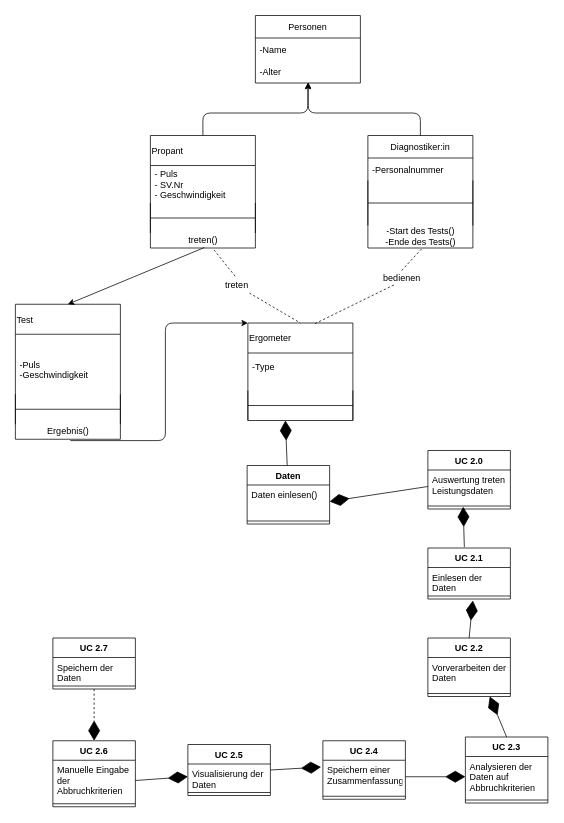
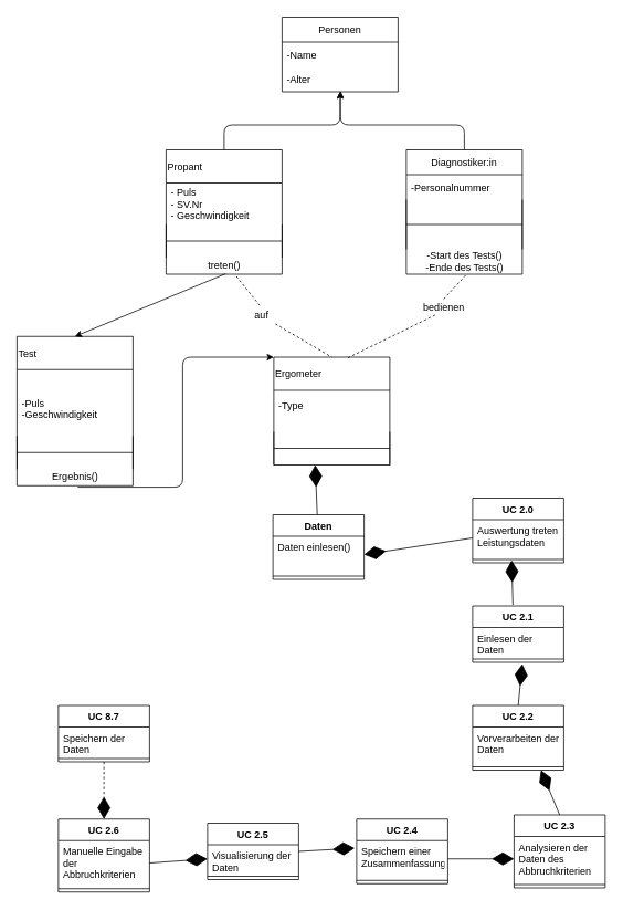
  <mxCell id="0" />
  <mxCell id="1" parent="0" />
  <mxCell id="2" value="Personen" style="swimlane;fontStyle=0;childLayout=stackLayout;horizontal=1;startSize=30;horizontalStack=0;resizeParent=1;resizeParentMax=0;resizeLast=0;collapsible=1;marginBottom=0;" parent="1" vertex="1"><mxGeometry x="340" y="20" width="140" height="90" as="geometry" /></mxCell>
  <mxCell id="3" value="-Name" style="text;strokeColor=none;fillColor=none;align=left;verticalAlign=middle;spacingLeft=4;spacingRight=4;overflow=hidden;points=[[0,0.5],[1,0.5]];portConstraint=eastwest;rotatable=0;" parent="2" vertex="1"><mxGeometry y="30" width="140" height="30" as="geometry" /></mxCell>
  <mxCell id="4" value="-Alter" style="text;strokeColor=none;fillColor=none;align=left;verticalAlign=middle;spacingLeft=4;spacingRight=4;overflow=hidden;points=[[0,0.5],[1,0.5]];portConstraint=eastwest;rotatable=0;" parent="2" vertex="1"><mxGeometry y="60" width="140" height="30" as="geometry" /></mxCell>
  <mxCell id="5" value="Propant" style="swimlane;fontStyle=0;childLayout=stackLayout;horizontal=1;startSize=40;horizontalStack=0;resizeParent=1;resizeParentMax=0;resizeLast=0;collapsible=1;marginBottom=0;align=left;" parent="1" vertex="1"><mxGeometry x="200" y="180" width="140" height="150" as="geometry" /></mxCell>
  <mxCell id="6" value="- Puls&#10;- SV.Nr&#10;- Geschwindigkeit" style="text;strokeColor=none;fillColor=none;align=left;verticalAlign=middle;spacingLeft=4;spacingRight=4;overflow=hidden;points=[[0,0.5],[1,0.5]];portConstraint=eastwest;rotatable=0;" parent="5" vertex="1"><mxGeometry y="40" width="140" height="50" as="geometry" /></mxCell>
  <mxCell id="7" value="" style="shape=crossbar;whiteSpace=wrap;html=1;rounded=1;" parent="5" vertex="1"><mxGeometry y="90" width="140" height="40" as="geometry" /></mxCell>
  <mxCell id="8" value="treten()" style="text;html=1;align=center;verticalAlign=middle;resizable=0;points=[];autosize=1;strokeColor=none;fillColor=none;" parent="5" vertex="1"><mxGeometry y="130" width="140" height="20" as="geometry" /></mxCell>
  <mxCell id="9" value="Diagnostiker:in" style="swimlane;fontStyle=0;childLayout=stackLayout;horizontal=1;startSize=30;horizontalStack=0;resizeParent=1;resizeParentMax=0;resizeLast=0;collapsible=1;marginBottom=0;" parent="1" vertex="1"><mxGeometry x="490" y="180" width="140" height="150" as="geometry" /></mxCell>
  <mxCell id="10" value="-Personalnummer" style="text;strokeColor=none;fillColor=none;align=left;verticalAlign=middle;spacingLeft=4;spacingRight=4;overflow=hidden;points=[[0,0.5],[1,0.5]];portConstraint=eastwest;rotatable=0;" parent="9" vertex="1"><mxGeometry y="30" width="140" height="30" as="geometry" /></mxCell>
  <mxCell id="11" value="" style="shape=crossbar;whiteSpace=wrap;html=1;rounded=1;" parent="9" vertex="1"><mxGeometry y="60" width="140" height="60" as="geometry" /></mxCell>
  <mxCell id="12" value="-Start des Tests()&lt;br&gt;-Ende des Tests()" style="text;html=1;align=center;verticalAlign=middle;resizable=0;points=[];autosize=1;strokeColor=none;fillColor=none;" parent="9" vertex="1"><mxGeometry y="120" width="140" height="30" as="geometry" /></mxCell>
  <mxCell id="13" value="" style="edgeStyle=elbowEdgeStyle;elbow=vertical;endArrow=classic;html=1;exitX=0.5;exitY=0;exitDx=0;exitDy=0;" parent="1" source="5" target="4" edge="1"><mxGeometry width="50" height="50" relative="1" as="geometry"><mxPoint x="390" y="300" as="sourcePoint" /><mxPoint x="440" y="250" as="targetPoint" /><Array as="points"><mxPoint x="410" y="150" /></Array></mxGeometry></mxCell>
  <mxCell id="14" value="" style="edgeStyle=elbowEdgeStyle;elbow=vertical;endArrow=classic;html=1;exitX=0.5;exitY=0;exitDx=0;exitDy=0;entryX=0.503;entryY=0.967;entryDx=0;entryDy=0;entryPerimeter=0;" parent="1" source="9" target="4" edge="1"><mxGeometry width="50" height="50" relative="1" as="geometry"><mxPoint x="390" y="300" as="sourcePoint" /><mxPoint x="410" y="200" as="targetPoint" /><Array as="points"><mxPoint x="490" y="150" /><mxPoint x="480" y="230" /><mxPoint x="410" y="190" /></Array></mxGeometry></mxCell>
  <mxCell id="15" value="" style="endArrow=none;dashed=1;html=1;entryX=0.514;entryY=1.03;entryDx=0;entryDy=0;entryPerimeter=0;exitX=0.5;exitY=0;exitDx=0;exitDy=0;startArrow=none;" parent="1" source="16" target="12" edge="1"><mxGeometry width="50" height="50" relative="1" as="geometry"><mxPoint x="340" y="610" as="sourcePoint" /><mxPoint x="390" y="560" as="targetPoint" /></mxGeometry></mxCell>
  <mxCell id="16" value="bedienen" style="text;html=1;align=center;verticalAlign=middle;resizable=0;points=[];autosize=1;strokeColor=none;fillColor=none;" parent="1" vertex="1"><mxGeometry x="500" y="360" width="70" height="20" as="geometry" /></mxCell>
- <mxCell id="17" value="treten" style="text;html=1;align=center;verticalAlign=middle;resizable=0;points=[];autosize=1;strokeColor=none;fillColor=none;" parent="1" vertex="1"><mxGeometry x="290" y="370" width="50" height="20" as="geometry" /></mxCell>
+ <mxCell id="17" value="auf" style="text;html=1;align=center;verticalAlign=middle;resizable=0;points=[];autosize=1;strokeColor=none;fillColor=none;" parent="1" vertex="1"><mxGeometry x="290" y="370" width="50" height="20" as="geometry" /></mxCell>
  <mxCell id="18" value="" style="endArrow=none;dashed=1;html=1;entryX=0.5;entryY=0;entryDx=0;entryDy=0;exitX=0.606;exitY=1.13;exitDx=0;exitDy=0;exitPerimeter=0;" parent="1" source="8" target="17" edge="1"><mxGeometry width="50" height="50" relative="1" as="geometry"><mxPoint x="284.84" y="422.6" as="sourcePoint" /><mxPoint x="410" y="520" as="targetPoint" /></mxGeometry></mxCell>
  <mxCell id="19" value="Test" style="swimlane;fontStyle=0;childLayout=stackLayout;horizontal=1;startSize=40;horizontalStack=0;resizeParent=1;resizeParentMax=0;resizeLast=0;collapsible=1;marginBottom=0;align=left;" parent="1" vertex="1"><mxGeometry x="20" y="405" width="140" height="180" as="geometry" /></mxCell>
  <mxCell id="20" value="&#10;-Puls&#10;-Geschwindigkeit" style="text;strokeColor=none;fillColor=none;align=left;verticalAlign=middle;spacingLeft=4;spacingRight=4;overflow=hidden;points=[[0,0.5],[1,0.5]];portConstraint=eastwest;rotatable=0;" parent="19" vertex="1"><mxGeometry y="40" width="140" height="80" as="geometry" /></mxCell>
  <mxCell id="21" value="" style="shape=crossbar;whiteSpace=wrap;html=1;rounded=1;" parent="19" vertex="1"><mxGeometry y="120" width="140" height="40" as="geometry" /></mxCell>
  <mxCell id="22" value="Ergebnis()" style="text;html=1;align=center;verticalAlign=middle;resizable=0;points=[];autosize=1;strokeColor=none;fillColor=none;" parent="19" vertex="1"><mxGeometry y="160" width="140" height="20" as="geometry" /></mxCell>
  <mxCell id="23" value="" style="endArrow=classic;html=1;entryX=0.5;entryY=0;entryDx=0;entryDy=0;exitX=0.514;exitY=0.97;exitDx=0;exitDy=0;exitPerimeter=0;" parent="1" source="8" target="19" edge="1"><mxGeometry width="50" height="50" relative="1" as="geometry"><mxPoint x="340" y="630" as="sourcePoint" /><mxPoint x="280" y="520" as="targetPoint" /></mxGeometry></mxCell>
  <mxCell id="24" value="Ergometer" style="swimlane;fontStyle=0;childLayout=stackLayout;horizontal=1;startSize=40;horizontalStack=0;resizeParent=1;resizeParentMax=0;resizeLast=0;collapsible=1;marginBottom=0;align=left;" parent="1" vertex="1"><mxGeometry x="330" y="430" width="140" height="130" as="geometry" /></mxCell>
  <mxCell id="25" value="-Type&#10;" style="text;strokeColor=none;fillColor=none;align=left;verticalAlign=middle;spacingLeft=4;spacingRight=4;overflow=hidden;points=[[0,0.5],[1,0.5]];portConstraint=eastwest;rotatable=0;" parent="24" vertex="1"><mxGeometry y="40" width="140" height="50" as="geometry" /></mxCell>
  <mxCell id="26" value="" style="shape=crossbar;whiteSpace=wrap;html=1;rounded=1;" parent="24" vertex="1"><mxGeometry y="90" width="140" height="40" as="geometry" /></mxCell>
  <mxCell id="27" value="" style="endArrow=none;dashed=1;html=1;entryX=0.36;entryY=0.95;entryDx=0;entryDy=0;entryPerimeter=0;exitX=0.64;exitY=0.006;exitDx=0;exitDy=0;exitPerimeter=0;" parent="1" source="24" target="16" edge="1"><mxGeometry width="50" height="50" relative="1" as="geometry"><mxPoint x="340" y="720" as="sourcePoint" /><mxPoint x="390" y="670" as="targetPoint" /></mxGeometry></mxCell>
  <mxCell id="28" value="" style="endArrow=none;dashed=1;html=1;entryX=0.5;entryY=0;entryDx=0;entryDy=0;" parent="1" source="17" target="24" edge="1"><mxGeometry width="50" height="50" relative="1" as="geometry"><mxPoint x="340" y="720" as="sourcePoint" /><mxPoint x="390" y="670" as="targetPoint" /></mxGeometry></mxCell>
  <mxCell id="29" value="" style="edgeStyle=elbowEdgeStyle;elbow=horizontal;endArrow=classic;html=1;exitX=0.523;exitY=1.09;exitDx=0;exitDy=0;exitPerimeter=0;entryX=0;entryY=0;entryDx=0;entryDy=0;" parent="1" source="22" target="24" edge="1"><mxGeometry width="50" height="50" relative="1" as="geometry"><mxPoint x="340" y="780" as="sourcePoint" /><mxPoint x="330" y="540" as="targetPoint" /><Array as="points"><mxPoint x="220" y="550" /><mxPoint x="330" y="530" /><mxPoint x="267" y="750" /></Array></mxGeometry></mxCell>
- <mxCell id="30" value="UC 2.7" style="swimlane;fontStyle=1;align=center;verticalAlign=top;childLayout=stackLayout;horizontal=1;startSize=26;horizontalStack=0;resizeParent=1;resizeParentMax=0;resizeLast=0;collapsible=1;marginBottom=0;" parent="1" vertex="1"><mxGeometry x="70" y="850" width="110" height="68" as="geometry" /></mxCell>
+ <mxCell id="30" value="UC 8.7" style="swimlane;fontStyle=1;align=center;verticalAlign=top;childLayout=stackLayout;horizontal=1;startSize=26;horizontalStack=0;resizeParent=1;resizeParentMax=0;resizeLast=0;collapsible=1;marginBottom=0;" parent="1" vertex="1"><mxGeometry x="70" y="850" width="110" height="68" as="geometry" /></mxCell>
  <mxCell id="31" value="Speichern der&#10;Daten" style="text;strokeColor=none;fillColor=none;align=left;verticalAlign=top;spacingLeft=4;spacingRight=4;overflow=hidden;rotatable=0;points=[[0,0.5],[1,0.5]];portConstraint=eastwest;" parent="30" vertex="1"><mxGeometry y="26" width="110" height="34" as="geometry" /></mxCell>
  <mxCell id="32" value="" style="line;strokeWidth=1;fillColor=none;align=left;verticalAlign=middle;spacingTop=-1;spacingLeft=3;spacingRight=3;rotatable=0;labelPosition=right;points=[];portConstraint=eastwest;" parent="30" vertex="1"><mxGeometry y="60" width="110" height="8" as="geometry" /></mxCell>
  <mxCell id="33" value="UC 2.0" style="swimlane;fontStyle=1;align=center;verticalAlign=top;childLayout=stackLayout;horizontal=1;startSize=26;horizontalStack=0;resizeParent=1;resizeParentMax=0;resizeLast=0;collapsible=1;marginBottom=0;" parent="1" vertex="1"><mxGeometry x="570" y="600" width="110" height="78" as="geometry" /></mxCell>
  <mxCell id="34" value="Auswertung treten &#10;Leistungsdaten" style="text;strokeColor=none;fillColor=none;align=left;verticalAlign=top;spacingLeft=4;spacingRight=4;overflow=hidden;rotatable=0;points=[[0,0.5],[1,0.5]];portConstraint=eastwest;" parent="33" vertex="1"><mxGeometry y="26" width="110" height="44" as="geometry" /></mxCell>
  <mxCell id="35" value="" style="line;strokeWidth=1;fillColor=none;align=left;verticalAlign=middle;spacingTop=-1;spacingLeft=3;spacingRight=3;rotatable=0;labelPosition=right;points=[];portConstraint=eastwest;" parent="33" vertex="1"><mxGeometry y="70" width="110" height="8" as="geometry" /></mxCell>
  <mxCell id="36" value="UC 2.6" style="swimlane;fontStyle=1;align=center;verticalAlign=top;childLayout=stackLayout;horizontal=1;startSize=26;horizontalStack=0;resizeParent=1;resizeParentMax=0;resizeLast=0;collapsible=1;marginBottom=0;" parent="1" vertex="1"><mxGeometry x="70" y="987" width="110" height="88" as="geometry" /></mxCell>
  <mxCell id="37" value="Manuelle Eingabe &#10;der &#10;Abbruchkriterien" style="text;strokeColor=none;fillColor=none;align=left;verticalAlign=top;spacingLeft=4;spacingRight=4;overflow=hidden;rotatable=0;points=[[0,0.5],[1,0.5]];portConstraint=eastwest;" parent="36" vertex="1"><mxGeometry y="26" width="110" height="54" as="geometry" /></mxCell>
  <mxCell id="38" value="" style="line;strokeWidth=1;fillColor=none;align=left;verticalAlign=middle;spacingTop=-1;spacingLeft=3;spacingRight=3;rotatable=0;labelPosition=right;points=[];portConstraint=eastwest;" parent="36" vertex="1"><mxGeometry y="80" width="110" height="8" as="geometry" /></mxCell>
  <mxCell id="39" value="UC 2.5" style="swimlane;fontStyle=1;align=center;verticalAlign=top;childLayout=stackLayout;horizontal=1;startSize=26;horizontalStack=0;resizeParent=1;resizeParentMax=0;resizeLast=0;collapsible=1;marginBottom=0;" parent="1" vertex="1"><mxGeometry x="250" y="992" width="110" height="68" as="geometry" /></mxCell>
  <mxCell id="40" value="Visualisierung der &#10;Daten" style="text;strokeColor=none;fillColor=none;align=left;verticalAlign=top;spacingLeft=4;spacingRight=4;overflow=hidden;rotatable=0;points=[[0,0.5],[1,0.5]];portConstraint=eastwest;" parent="39" vertex="1"><mxGeometry y="26" width="110" height="34" as="geometry" /></mxCell>
  <mxCell id="41" value="" style="line;strokeWidth=1;fillColor=none;align=left;verticalAlign=middle;spacingTop=-1;spacingLeft=3;spacingRight=3;rotatable=0;labelPosition=right;points=[];portConstraint=eastwest;" parent="39" vertex="1"><mxGeometry y="60" width="110" height="8" as="geometry" /></mxCell>
  <mxCell id="42" value="UC 2.4" style="swimlane;fontStyle=1;align=center;verticalAlign=top;childLayout=stackLayout;horizontal=1;startSize=26;horizontalStack=0;resizeParent=1;resizeParentMax=0;resizeLast=0;collapsible=1;marginBottom=0;" parent="1" vertex="1"><mxGeometry x="430" y="987" width="110" height="78" as="geometry" /></mxCell>
  <mxCell id="43" value="Speichern einer&#10;Zusammenfassung" style="text;strokeColor=none;fillColor=none;align=left;verticalAlign=top;spacingLeft=4;spacingRight=4;overflow=hidden;rotatable=0;points=[[0,0.5],[1,0.5]];portConstraint=eastwest;" parent="42" vertex="1"><mxGeometry y="26" width="110" height="44" as="geometry" /></mxCell>
  <mxCell id="44" value="" style="line;strokeWidth=1;fillColor=none;align=left;verticalAlign=middle;spacingTop=-1;spacingLeft=3;spacingRight=3;rotatable=0;labelPosition=right;points=[];portConstraint=eastwest;" parent="42" vertex="1"><mxGeometry y="70" width="110" height="8" as="geometry" /></mxCell>
  <mxCell id="45" value="UC 2.3" style="swimlane;fontStyle=1;align=center;verticalAlign=top;childLayout=stackLayout;horizontal=1;startSize=26;horizontalStack=0;resizeParent=1;resizeParentMax=0;resizeLast=0;collapsible=1;marginBottom=0;" parent="1" vertex="1"><mxGeometry x="620" y="982" width="110" height="88" as="geometry" /></mxCell>
- <mxCell id="46" value="Analysieren der&#10;Daten auf&#10;Abbruchkriterien" style="text;strokeColor=none;fillColor=none;align=left;verticalAlign=top;spacingLeft=4;spacingRight=4;overflow=hidden;rotatable=0;points=[[0,0.5],[1,0.5]];portConstraint=eastwest;" parent="45" vertex="1"><mxGeometry y="26" width="110" height="54" as="geometry" /></mxCell>
+ <mxCell id="46" value="Analysieren der&#10;Daten des&#10;Abbruchkriterien" style="text;strokeColor=none;fillColor=none;align=left;verticalAlign=top;spacingLeft=4;spacingRight=4;overflow=hidden;rotatable=0;points=[[0,0.5],[1,0.5]];portConstraint=eastwest;" parent="45" vertex="1"><mxGeometry y="26" width="110" height="54" as="geometry" /></mxCell>
  <mxCell id="47" value="" style="line;strokeWidth=1;fillColor=none;align=left;verticalAlign=middle;spacingTop=-1;spacingLeft=3;spacingRight=3;rotatable=0;labelPosition=right;points=[];portConstraint=eastwest;" parent="45" vertex="1"><mxGeometry y="80" width="110" height="8" as="geometry" /></mxCell>
  <mxCell id="48" value="UC 2.2" style="swimlane;fontStyle=1;align=center;verticalAlign=top;childLayout=stackLayout;horizontal=1;startSize=26;horizontalStack=0;resizeParent=1;resizeParentMax=0;resizeLast=0;collapsible=1;marginBottom=0;" parent="1" vertex="1"><mxGeometry x="570" y="850" width="110" height="78" as="geometry" /></mxCell>
  <mxCell id="49" value="Vorverarbeiten der&#10;Daten&#10;" style="text;strokeColor=none;fillColor=none;align=left;verticalAlign=top;spacingLeft=4;spacingRight=4;overflow=hidden;rotatable=0;points=[[0,0.5],[1,0.5]];portConstraint=eastwest;" parent="48" vertex="1"><mxGeometry y="26" width="110" height="44" as="geometry" /></mxCell>
  <mxCell id="50" value="" style="line;strokeWidth=1;fillColor=none;align=left;verticalAlign=middle;spacingTop=-1;spacingLeft=3;spacingRight=3;rotatable=0;labelPosition=right;points=[];portConstraint=eastwest;" parent="48" vertex="1"><mxGeometry y="70" width="110" height="8" as="geometry" /></mxCell>
  <mxCell id="51" value="UC 2.1" style="swimlane;fontStyle=1;align=center;verticalAlign=top;childLayout=stackLayout;horizontal=1;startSize=26;horizontalStack=0;resizeParent=1;resizeParentMax=0;resizeLast=0;collapsible=1;marginBottom=0;" parent="1" vertex="1"><mxGeometry x="570" y="730" width="110" height="68" as="geometry" /></mxCell>
  <mxCell id="52" value="Einlesen der &#10;Daten" style="text;strokeColor=none;fillColor=none;align=left;verticalAlign=top;spacingLeft=4;spacingRight=4;overflow=hidden;rotatable=0;points=[[0,0.5],[1,0.5]];portConstraint=eastwest;" parent="51" vertex="1"><mxGeometry y="26" width="110" height="34" as="geometry" /></mxCell>
  <mxCell id="53" value="" style="line;strokeWidth=1;fillColor=none;align=left;verticalAlign=middle;spacingTop=-1;spacingLeft=3;spacingRight=3;rotatable=0;labelPosition=right;points=[];portConstraint=eastwest;" parent="51" vertex="1"><mxGeometry y="60" width="110" height="8" as="geometry" /></mxCell>
  <mxCell id="54" value="" style="endArrow=diamondThin;endFill=1;endSize=24;html=1;entryX=1;entryY=0.5;entryDx=0;entryDy=0;exitX=0;exitY=0.5;exitDx=0;exitDy=0;" parent="1" source="34" target="61" edge="1"><mxGeometry width="160" relative="1" as="geometry"><mxPoint x="70" y="850" as="sourcePoint" /><mxPoint x="408.82" y="589.79" as="targetPoint" /></mxGeometry></mxCell>
  <mxCell id="55" value="" style="endArrow=diamondThin;endFill=1;endSize=24;html=1;exitX=0.442;exitY=-0.018;exitDx=0;exitDy=0;exitPerimeter=0;entryX=0.428;entryY=0.625;entryDx=0;entryDy=0;entryPerimeter=0;" parent="1" source="51" edge="1" target="35"><mxGeometry width="160" relative="1" as="geometry"><mxPoint x="90" y="900" as="sourcePoint" /><mxPoint x="59" y="730" as="targetPoint" /></mxGeometry></mxCell>
  <mxCell id="56" value="" style="endArrow=diamondThin;endFill=1;endSize=24;html=1;exitX=0.5;exitY=0;exitDx=0;exitDy=0;entryX=0.545;entryY=1.25;entryDx=0;entryDy=0;entryPerimeter=0;" parent="1" source="48" target="53" edge="1"><mxGeometry width="160" relative="1" as="geometry"><mxPoint x="90" y="1000" as="sourcePoint" /><mxPoint x="250" y="1000" as="targetPoint" /></mxGeometry></mxCell>
  <mxCell id="57" value="" style="endArrow=diamondThin;endFill=1;endSize=24;html=1;exitX=0.5;exitY=0;exitDx=0;exitDy=0;entryX=0.75;entryY=1;entryDx=0;entryDy=0;" parent="1" source="45" target="48" edge="1"><mxGeometry width="160" relative="1" as="geometry"><mxPoint x="240" y="1020" as="sourcePoint" /><mxPoint x="400" y="1020" as="targetPoint" /></mxGeometry></mxCell>
  <mxCell id="58" value="" style="endArrow=diamondThin;endFill=1;endSize=24;html=1;exitX=1;exitY=0.5;exitDx=0;exitDy=0;" parent="1" source="43" target="46" edge="1"><mxGeometry width="160" relative="1" as="geometry"><mxPoint x="370" y="1040" as="sourcePoint" /><mxPoint x="460" y="1040" as="targetPoint" /></mxGeometry></mxCell>
  <mxCell id="59" value="" style="endArrow=diamondThin;endFill=1;endSize=24;html=1;exitX=1;exitY=0.5;exitDx=0;exitDy=0;entryX=-0.022;entryY=0.207;entryDx=0;entryDy=0;entryPerimeter=0;" edge="1" parent="1" source="39" target="43"><mxGeometry width="160" relative="1" as="geometry"><mxPoint x="300" y="830" as="sourcePoint" /><mxPoint x="460" y="830" as="targetPoint" /></mxGeometry></mxCell>
  <mxCell id="60" value="Daten" style="swimlane;fontStyle=1;align=center;verticalAlign=top;childLayout=stackLayout;horizontal=1;startSize=26;horizontalStack=0;resizeParent=1;resizeParentMax=0;resizeLast=0;collapsible=1;marginBottom=0;" vertex="1" parent="1"><mxGeometry x="329" y="620" width="110" height="78" as="geometry" /></mxCell>
  <mxCell id="61" value="Daten einlesen()" style="text;strokeColor=none;fillColor=none;align=left;verticalAlign=top;spacingLeft=4;spacingRight=4;overflow=hidden;rotatable=0;points=[[0,0.5],[1,0.5]];portConstraint=eastwest;" vertex="1" parent="60"><mxGeometry y="26" width="110" height="44" as="geometry" /></mxCell>
  <mxCell id="62" value="" style="line;strokeWidth=1;fillColor=none;align=left;verticalAlign=middle;spacingTop=-1;spacingLeft=3;spacingRight=3;rotatable=0;labelPosition=right;points=[];portConstraint=eastwest;" vertex="1" parent="60"><mxGeometry y="70" width="110" height="8" as="geometry" /></mxCell>
  <mxCell id="63" value="" style="endArrow=diamondThin;endFill=1;endSize=24;html=1;" edge="1" parent="1" source="60"><mxGeometry width="160" relative="1" as="geometry"><mxPoint x="440" y="610" as="sourcePoint" /><mxPoint x="380" y="560" as="targetPoint" /></mxGeometry></mxCell>
  <mxCell id="64" value="" style="endArrow=diamondThin;endFill=1;endSize=24;html=1;exitX=1;exitY=0.5;exitDx=0;exitDy=0;entryX=0;entryY=0.5;entryDx=0;entryDy=0;" edge="1" parent="1" source="37" target="40"><mxGeometry width="160" relative="1" as="geometry"><mxPoint x="440" y="920" as="sourcePoint" /><mxPoint x="600" y="920" as="targetPoint" /></mxGeometry></mxCell>
  <mxCell id="65" value="" style="endArrow=diamondThin;endFill=1;endSize=24;html=1;exitX=0.5;exitY=1;exitDx=0;exitDy=0;entryX=0.5;entryY=0;entryDx=0;entryDy=0;dashed=1;" edge="1" parent="1" source="30" target="36"><mxGeometry width="160" relative="1" as="geometry"><mxPoint x="440" y="920" as="sourcePoint" /><mxPoint x="600" y="920" as="targetPoint" /></mxGeometry></mxCell>
